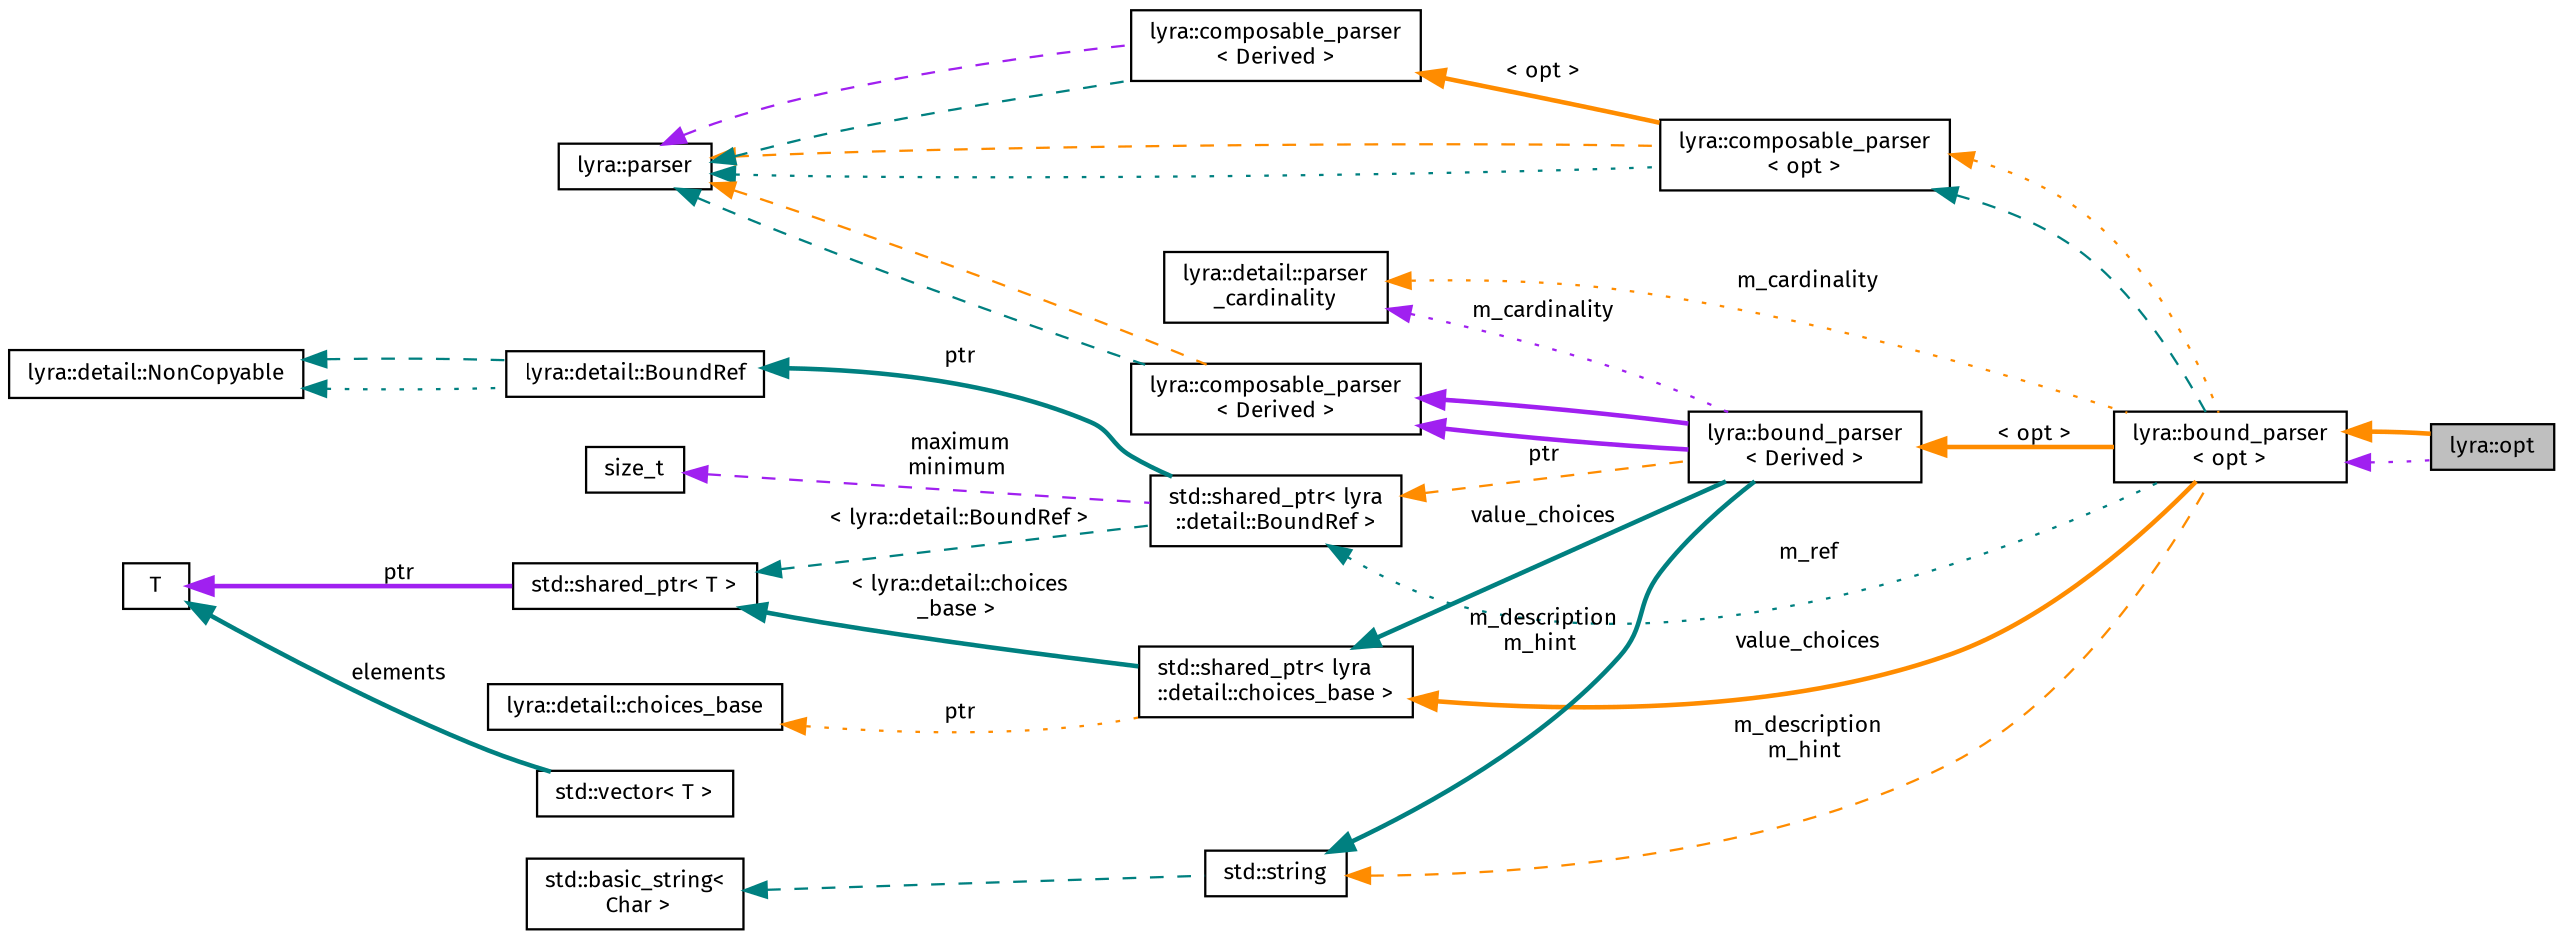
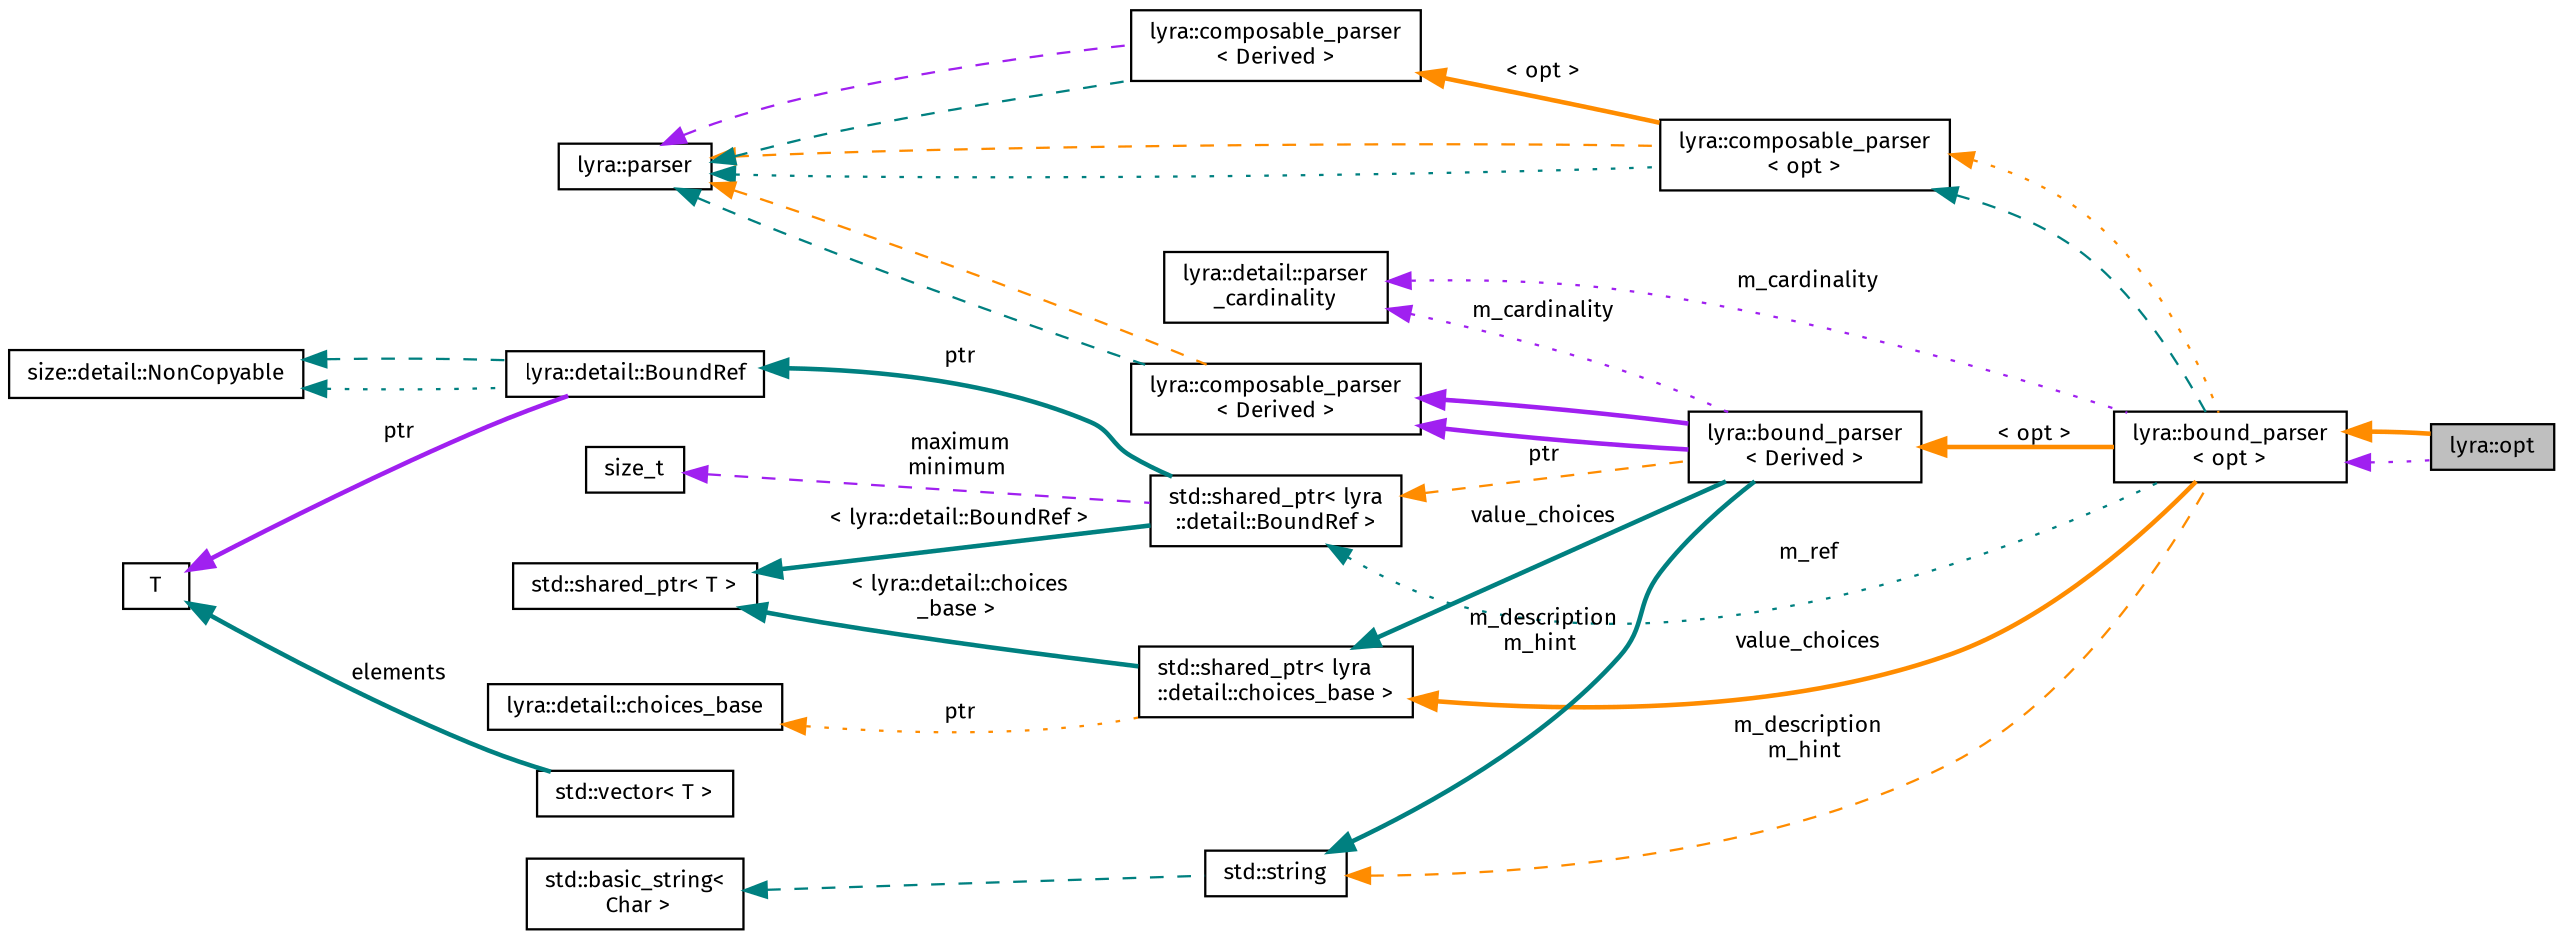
  digraph {
    fontname="Fira Sans"
    rankdir=LR
    node [color=black fillcolor=white fontname="Fira Sans" fontsize=10 shape=record style=filled]
    edge [color=teal dir=back fontname="Fira Sans" fontsize=10 labelfontname=Helvetica labelfontsize=10 style=bold]
    n1 [fillcolor=grey75 fontcolor=black height=0.2 label="lyra::opt" width=0.4]
    n2 [height=0.2 label="lyra::bound_parser\l\< opt \>" width=0.4]
    n3 [height=0.2 label="lyra::composable_parser\l\< opt \>" width=0.4]
    n4 [height=0.2 label="lyra::parser" width=0.4]
    n5 [height=0.2 label="lyra::composable_parser\l\< Derived \>" width=0.4]
    n6 [height=0.2 label="lyra::composable_parser\l\< Derived \>" width=0.4]
    n7 [height=0.2 label="lyra::bound_parser\l\< Derived \>" width=0.4]
    n8 [height=0.2 label="std::shared_ptr\< lyra\l::detail::BoundRef \>" width=0.4]
    n9 [height=0.2 label="lyra::detail::BoundRef" width=0.4]
-   n10 [height=0.2 label="lyra::detail::NonCopyable" width=0.4]
+   n10 [height=0.2 label="size::detail::NonCopyable" width=0.4]
    n11 [height=0.2 label="std::shared_ptr\< T \>" width=0.4]
    n12 [height=0.2 label="std::shared_ptr\< lyra\l::detail::choices_base \>" width=0.4]
    n13 [height=0.2 label=T width=0.4]
    n14 [height=0.2 label="std::vector\< T \>" width=0.4]
    n15 [height=0.2 label="std::string" width=0.4]
    n16 [height=0.2 label="std::basic_string\<\l Char \>" width=0.4]
    n17 [height=0.2 label="lyra::detail::parser\l_cardinality" width=0.4]
    n18 [height=0.2 label=size_t width=0.4]
    n19 [height=0.2 label="lyra::detail::choices_base" width=0.4]
    n2 -> n1 [color=purple style=dotted]
    n2 -> n1 [color=darkorange]
    n3 -> n2 [style=dashed]
    n3 -> n2 [color=darkorange style=dotted]
    n4 -> n3 [style=dotted]
    n4 -> n3 [color=darkorange style=dashed]
    n4 -> n5 [style=dashed]
    n4 -> n5 [color=purple style=dashed]
    n4 -> n6 [style=dashed]
    n4 -> n6 [color=darkorange style=dashed]
    n5 -> n3 [color=darkorange label=" \< opt \>"]
    n6 -> n7 [color=purple]
    n6 -> n7 [color=purple]
    n7 -> n2 [color=darkorange label=" \< opt \>"]
    n8 -> n2 [label=" m_ref" style=dotted]
    n8 -> n7 [color=darkorange label=" ptr" style=dashed]
    n9 -> n8 [label=" ptr"]
    n10 -> n9 [style=dotted]
    n10 -> n9 [style=dashed]
-   n11 -> n8 [label=" \< lyra::detail::BoundRef \>" style=dashed]
+   n11 -> n8 [label=" \< lyra::detail::BoundRef \>"]
    n11 -> n12 [label=" \< lyra::detail::choices\l_base \>"]
    n12 -> n2 [color=darkorange label=" value_choices"]
    n12 -> n7 [label=" value_choices"]
-   n13 -> n11 [color=purple label=" ptr"]
+   n13 -> n9 [color=purple label=" ptr"]
    n13 -> n14 [label=" elements"]
    n15 -> n2 [color=darkorange label=" m_description\nm_hint" style=dashed]
    n15 -> n7 [label=" m_description\nm_hint"]
    n16 -> n15 [style=dashed]
-   n17 -> n2 [color=darkorange label=" m_cardinality" style=dotted]
+   n17 -> n2 [color=purple label=" m_cardinality" style=dotted]
    n17 -> n7 [color=purple label=" m_cardinality" style=dotted]
    n18 -> n8 [color=purple label=" maximum\nminimum" style=dashed]
    n19 -> n12 [color=darkorange label=" ptr" style=dotted]
  }
